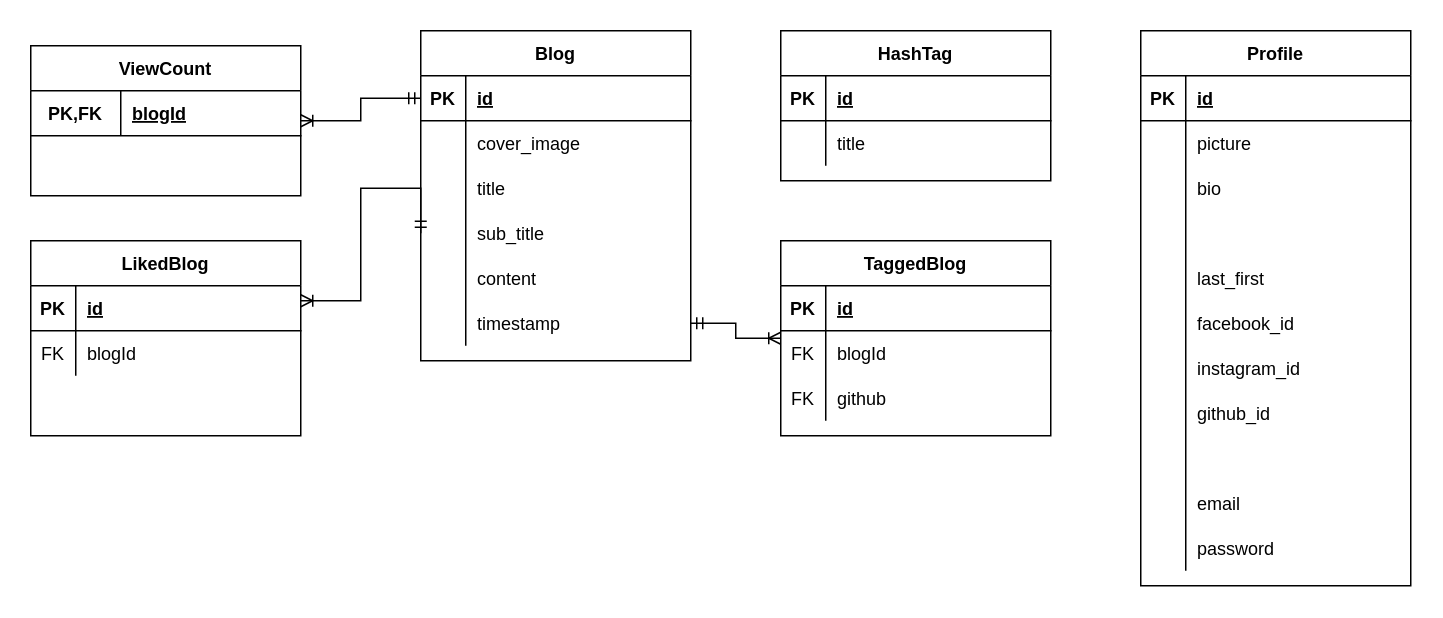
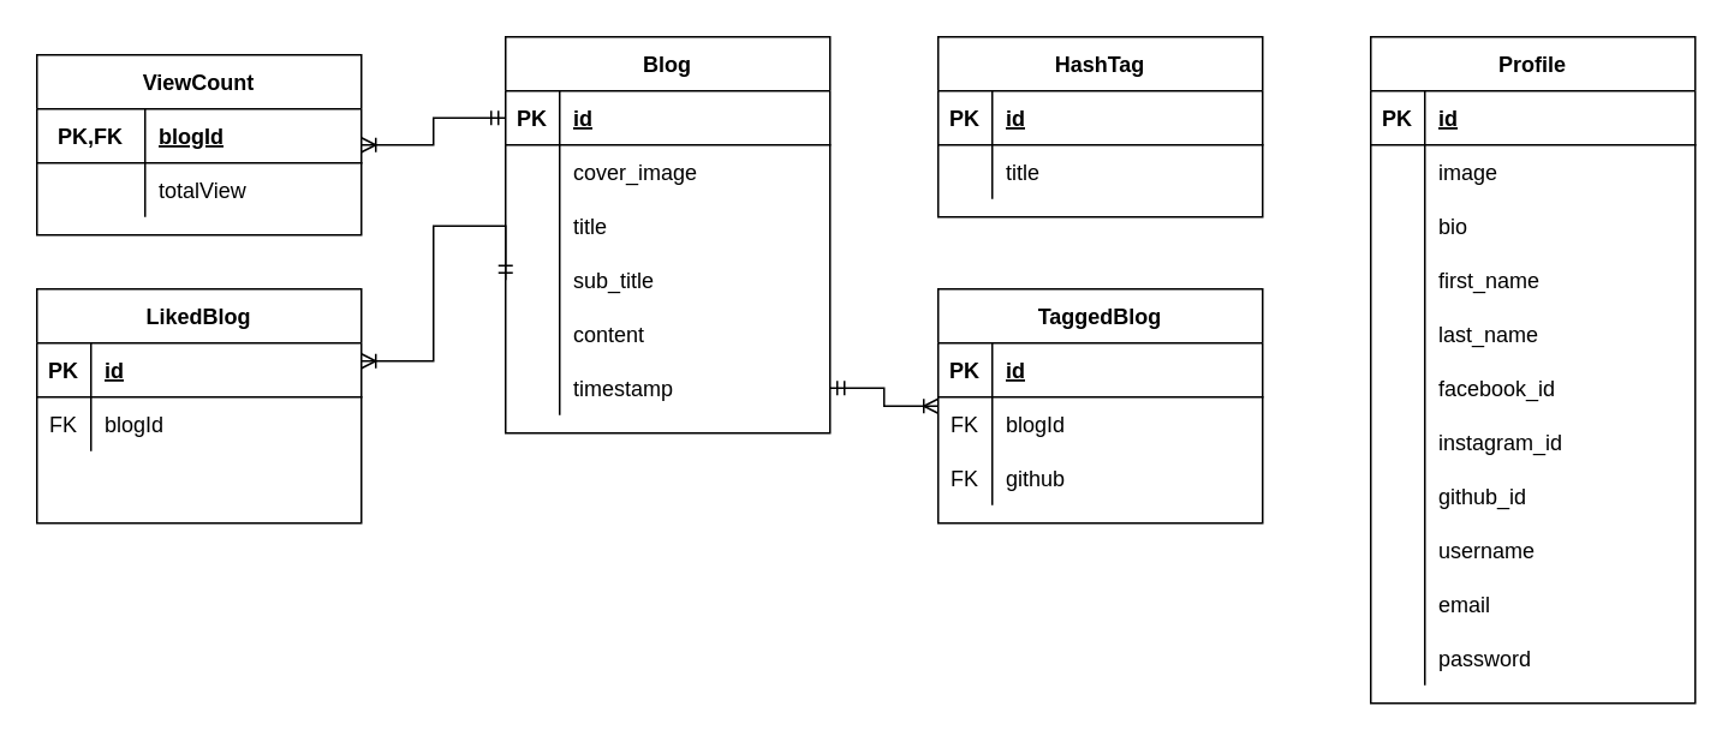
  <mxCell id="0" />
  <mxCell id="1" parent="0" />
  <mxCell id="2" value="Blog" style="shape=table;startSize=30;container=1;collapsible=1;childLayout=tableLayout;fixedRows=1;rowLines=0;fontStyle=1;align=center;resizeLast=1;" vertex="1" parent="1"><mxGeometry x="280" y="20" width="180" height="220" as="geometry" /></mxCell>
  <mxCell id="3" value="" style="shape=partialRectangle;collapsible=0;dropTarget=0;pointerEvents=0;fillColor=none;top=0;left=0;bottom=1;right=0;points=[[0,0.5],[1,0.5]];portConstraint=eastwest;" vertex="1" parent="2"><mxGeometry y="30" width="180" height="30" as="geometry" /></mxCell>
  <mxCell id="4" value="PK" style="shape=partialRectangle;connectable=0;fillColor=none;top=0;left=0;bottom=0;right=0;fontStyle=1;overflow=hidden;" vertex="1" parent="3"><mxGeometry width="30" height="30" as="geometry" /></mxCell>
  <mxCell id="5" value="id" style="shape=partialRectangle;connectable=0;fillColor=none;top=0;left=0;bottom=0;right=0;align=left;spacingLeft=6;fontStyle=5;overflow=hidden;" vertex="1" parent="3"><mxGeometry x="30" width="150" height="30" as="geometry" /></mxCell>
  <mxCell id="6" value="" style="shape=partialRectangle;collapsible=0;dropTarget=0;pointerEvents=0;fillColor=none;top=0;left=0;bottom=0;right=0;points=[[0,0.5],[1,0.5]];portConstraint=eastwest;" vertex="1" parent="2"><mxGeometry y="60" width="180" height="30" as="geometry" /></mxCell>
  <mxCell id="7" value="" style="shape=partialRectangle;connectable=0;fillColor=none;top=0;left=0;bottom=0;right=0;editable=1;overflow=hidden;" vertex="1" parent="6"><mxGeometry width="30" height="30" as="geometry" /></mxCell>
  <mxCell id="8" value="cover_image" style="shape=partialRectangle;connectable=0;fillColor=none;top=0;left=0;bottom=0;right=0;align=left;spacingLeft=6;overflow=hidden;" vertex="1" parent="6"><mxGeometry x="30" width="150" height="30" as="geometry" /></mxCell>
  <mxCell id="9" value="" style="shape=partialRectangle;collapsible=0;dropTarget=0;pointerEvents=0;fillColor=none;top=0;left=0;bottom=0;right=0;points=[[0,0.5],[1,0.5]];portConstraint=eastwest;" vertex="1" parent="2"><mxGeometry y="90" width="180" height="30" as="geometry" /></mxCell>
  <mxCell id="10" value="" style="shape=partialRectangle;connectable=0;fillColor=none;top=0;left=0;bottom=0;right=0;editable=1;overflow=hidden;" vertex="1" parent="9"><mxGeometry width="30" height="30" as="geometry" /></mxCell>
  <mxCell id="11" value="title" style="shape=partialRectangle;connectable=0;fillColor=none;top=0;left=0;bottom=0;right=0;align=left;spacingLeft=6;overflow=hidden;" vertex="1" parent="9"><mxGeometry x="30" width="150" height="30" as="geometry" /></mxCell>
  <mxCell id="12" value="" style="shape=partialRectangle;collapsible=0;dropTarget=0;pointerEvents=0;fillColor=none;top=0;left=0;bottom=0;right=0;points=[[0,0.5],[1,0.5]];portConstraint=eastwest;" vertex="1" parent="2"><mxGeometry y="120" width="180" height="30" as="geometry" /></mxCell>
  <mxCell id="13" value="" style="shape=partialRectangle;connectable=0;fillColor=none;top=0;left=0;bottom=0;right=0;editable=1;overflow=hidden;" vertex="1" parent="12"><mxGeometry width="30" height="30" as="geometry" /></mxCell>
  <mxCell id="14" value="sub_title" style="shape=partialRectangle;connectable=0;fillColor=none;top=0;left=0;bottom=0;right=0;align=left;spacingLeft=6;overflow=hidden;" vertex="1" parent="12"><mxGeometry x="30" width="150" height="30" as="geometry" /></mxCell>
  <mxCell id="15" value="" style="shape=partialRectangle;collapsible=0;dropTarget=0;pointerEvents=0;fillColor=none;top=0;left=0;bottom=0;right=0;points=[[0,0.5],[1,0.5]];portConstraint=eastwest;" vertex="1" parent="2"><mxGeometry y="150" width="180" height="30" as="geometry" /></mxCell>
  <mxCell id="16" value="" style="shape=partialRectangle;connectable=0;fillColor=none;top=0;left=0;bottom=0;right=0;editable=1;overflow=hidden;" vertex="1" parent="15"><mxGeometry width="30" height="30" as="geometry" /></mxCell>
  <mxCell id="17" value="content" style="shape=partialRectangle;connectable=0;fillColor=none;top=0;left=0;bottom=0;right=0;align=left;spacingLeft=6;overflow=hidden;" vertex="1" parent="15"><mxGeometry x="30" width="150" height="30" as="geometry" /></mxCell>
  <mxCell id="18" value="" style="shape=partialRectangle;collapsible=0;dropTarget=0;pointerEvents=0;fillColor=none;top=0;left=0;bottom=0;right=0;points=[[0,0.5],[1,0.5]];portConstraint=eastwest;" vertex="1" parent="2"><mxGeometry y="180" width="180" height="30" as="geometry" /></mxCell>
  <mxCell id="19" value="" style="shape=partialRectangle;connectable=0;fillColor=none;top=0;left=0;bottom=0;right=0;editable=1;overflow=hidden;" vertex="1" parent="18"><mxGeometry width="30" height="30" as="geometry" /></mxCell>
  <mxCell id="20" value="timestamp" style="shape=partialRectangle;connectable=0;fillColor=none;top=0;left=0;bottom=0;right=0;align=left;spacingLeft=6;overflow=hidden;" vertex="1" parent="18"><mxGeometry x="30" width="150" height="30" as="geometry" /></mxCell>
  <mxCell id="21" value="HashTag" style="shape=table;startSize=30;container=1;collapsible=1;childLayout=tableLayout;fixedRows=1;rowLines=0;fontStyle=1;align=center;resizeLast=1;" vertex="1" parent="1"><mxGeometry x="520" y="20" width="180" height="100" as="geometry" /></mxCell>
  <mxCell id="22" value="" style="shape=partialRectangle;collapsible=0;dropTarget=0;pointerEvents=0;fillColor=none;top=0;left=0;bottom=1;right=0;points=[[0,0.5],[1,0.5]];portConstraint=eastwest;" vertex="1" parent="21"><mxGeometry y="30" width="180" height="30" as="geometry" /></mxCell>
  <mxCell id="23" value="PK" style="shape=partialRectangle;connectable=0;fillColor=none;top=0;left=0;bottom=0;right=0;fontStyle=1;overflow=hidden;" vertex="1" parent="22"><mxGeometry width="30" height="30" as="geometry" /></mxCell>
  <mxCell id="24" value="id" style="shape=partialRectangle;connectable=0;fillColor=none;top=0;left=0;bottom=0;right=0;align=left;spacingLeft=6;fontStyle=5;overflow=hidden;" vertex="1" parent="22"><mxGeometry x="30" width="150" height="30" as="geometry" /></mxCell>
  <mxCell id="25" value="" style="shape=partialRectangle;collapsible=0;dropTarget=0;pointerEvents=0;fillColor=none;top=0;left=0;bottom=0;right=0;points=[[0,0.5],[1,0.5]];portConstraint=eastwest;" vertex="1" parent="21"><mxGeometry y="60" width="180" height="30" as="geometry" /></mxCell>
  <mxCell id="26" value="" style="shape=partialRectangle;connectable=0;fillColor=none;top=0;left=0;bottom=0;right=0;editable=1;overflow=hidden;" vertex="1" parent="25"><mxGeometry width="30" height="30" as="geometry" /></mxCell>
  <mxCell id="27" value="title" style="shape=partialRectangle;connectable=0;fillColor=none;top=0;left=0;bottom=0;right=0;align=left;spacingLeft=6;overflow=hidden;" vertex="1" parent="25"><mxGeometry x="30" width="150" height="30" as="geometry" /></mxCell>
  <mxCell id="28" value="TaggedBlog" style="shape=table;startSize=30;container=1;collapsible=1;childLayout=tableLayout;fixedRows=1;rowLines=0;fontStyle=1;align=center;resizeLast=1;" vertex="1" parent="1"><mxGeometry x="520" y="160" width="180" height="130" as="geometry" /></mxCell>
  <mxCell id="29" value="" style="shape=partialRectangle;collapsible=0;dropTarget=0;pointerEvents=0;fillColor=none;top=0;left=0;bottom=1;right=0;points=[[0,0.5],[1,0.5]];portConstraint=eastwest;" vertex="1" parent="28"><mxGeometry y="30" width="180" height="30" as="geometry" /></mxCell>
  <mxCell id="30" value="PK" style="shape=partialRectangle;connectable=0;fillColor=none;top=0;left=0;bottom=0;right=0;fontStyle=1;overflow=hidden;" vertex="1" parent="29"><mxGeometry width="30" height="30" as="geometry" /></mxCell>
  <mxCell id="31" value="id" style="shape=partialRectangle;connectable=0;fillColor=none;top=0;left=0;bottom=0;right=0;align=left;spacingLeft=6;fontStyle=5;overflow=hidden;" vertex="1" parent="29"><mxGeometry x="30" width="150" height="30" as="geometry" /></mxCell>
  <mxCell id="32" value="" style="shape=partialRectangle;collapsible=0;dropTarget=0;pointerEvents=0;fillColor=none;top=0;left=0;bottom=0;right=0;points=[[0,0.5],[1,0.5]];portConstraint=eastwest;" vertex="1" parent="28"><mxGeometry y="60" width="180" height="30" as="geometry" /></mxCell>
  <mxCell id="33" value="FK" style="shape=partialRectangle;connectable=0;fillColor=none;top=0;left=0;bottom=0;right=0;editable=1;overflow=hidden;" vertex="1" parent="32"><mxGeometry width="30" height="30" as="geometry" /></mxCell>
  <mxCell id="34" value="blogId" style="shape=partialRectangle;connectable=0;fillColor=none;top=0;left=0;bottom=0;right=0;align=left;spacingLeft=6;overflow=hidden;" vertex="1" parent="32"><mxGeometry x="30" width="150" height="30" as="geometry" /></mxCell>
  <mxCell id="35" value="" style="shape=partialRectangle;collapsible=0;dropTarget=0;pointerEvents=0;fillColor=none;top=0;left=0;bottom=0;right=0;points=[[0,0.5],[1,0.5]];portConstraint=eastwest;" vertex="1" parent="28"><mxGeometry y="90" width="180" height="30" as="geometry" /></mxCell>
  <mxCell id="36" value="FK" style="shape=partialRectangle;connectable=0;fillColor=none;top=0;left=0;bottom=0;right=0;editable=1;overflow=hidden;" vertex="1" parent="35"><mxGeometry width="30" height="30" as="geometry" /></mxCell>
  <mxCell id="37" value="github" style="shape=partialRectangle;connectable=0;fillColor=none;top=0;left=0;bottom=0;right=0;align=left;spacingLeft=6;overflow=hidden;" vertex="1" parent="35"><mxGeometry x="30" width="150" height="30" as="geometry" /></mxCell>
  <mxCell id="38" value="Profile" style="shape=table;startSize=30;container=1;collapsible=1;childLayout=tableLayout;fixedRows=1;rowLines=0;fontStyle=1;align=center;resizeLast=1;" vertex="1" parent="1"><mxGeometry x="760" y="20" width="180" height="370" as="geometry" /></mxCell>
  <mxCell id="39" value="" style="shape=partialRectangle;collapsible=0;dropTarget=0;pointerEvents=0;fillColor=none;top=0;left=0;bottom=1;right=0;points=[[0,0.5],[1,0.5]];portConstraint=eastwest;" vertex="1" parent="38"><mxGeometry y="30" width="180" height="30" as="geometry" /></mxCell>
  <mxCell id="40" value="PK" style="shape=partialRectangle;connectable=0;fillColor=none;top=0;left=0;bottom=0;right=0;fontStyle=1;overflow=hidden;" vertex="1" parent="39"><mxGeometry width="30" height="30" as="geometry" /></mxCell>
  <mxCell id="41" value="id" style="shape=partialRectangle;connectable=0;fillColor=none;top=0;left=0;bottom=0;right=0;align=left;spacingLeft=6;fontStyle=5;overflow=hidden;" vertex="1" parent="39"><mxGeometry x="30" width="150" height="30" as="geometry" /></mxCell>
  <mxCell id="42" value="" style="shape=partialRectangle;collapsible=0;dropTarget=0;pointerEvents=0;fillColor=none;top=0;left=0;bottom=0;right=0;points=[[0,0.5],[1,0.5]];portConstraint=eastwest;" vertex="1" parent="38"><mxGeometry y="60" width="180" height="30" as="geometry" /></mxCell>
  <mxCell id="43" value="" style="shape=partialRectangle;connectable=0;fillColor=none;top=0;left=0;bottom=0;right=0;editable=1;overflow=hidden;" vertex="1" parent="42"><mxGeometry width="30" height="30" as="geometry" /></mxCell>
- <mxCell id="44" value="picture" style="shape=partialRectangle;connectable=0;fillColor=none;top=0;left=0;bottom=0;right=0;align=left;spacingLeft=6;overflow=hidden;" vertex="1" parent="42"><mxGeometry x="30" width="150" height="30" as="geometry" /></mxCell>
+ <mxCell id="44" value="image" style="shape=partialRectangle;connectable=0;fillColor=none;top=0;left=0;bottom=0;right=0;align=left;spacingLeft=6;overflow=hidden;" vertex="1" parent="42"><mxGeometry x="30" width="150" height="30" as="geometry" /></mxCell>
  <mxCell id="45" value="" style="shape=partialRectangle;collapsible=0;dropTarget=0;pointerEvents=0;fillColor=none;top=0;left=0;bottom=0;right=0;points=[[0,0.5],[1,0.5]];portConstraint=eastwest;" vertex="1" parent="38"><mxGeometry y="90" width="180" height="30" as="geometry" /></mxCell>
  <mxCell id="46" value="" style="shape=partialRectangle;connectable=0;fillColor=none;top=0;left=0;bottom=0;right=0;editable=1;overflow=hidden;" vertex="1" parent="45"><mxGeometry width="30" height="30" as="geometry" /></mxCell>
  <mxCell id="47" value="bio" style="shape=partialRectangle;connectable=0;fillColor=none;top=0;left=0;bottom=0;right=0;align=left;spacingLeft=6;overflow=hidden;" vertex="1" parent="45"><mxGeometry x="30" width="150" height="30" as="geometry" /></mxCell>
  <mxCell id="48" value="" style="shape=partialRectangle;collapsible=0;dropTarget=0;pointerEvents=0;fillColor=none;top=0;left=0;bottom=0;right=0;points=[[0,0.5],[1,0.5]];portConstraint=eastwest;" vertex="1" parent="38"><mxGeometry y="120" width="180" height="30" as="geometry" /></mxCell>
  <mxCell id="49" value="" style="shape=partialRectangle;connectable=0;fillColor=none;top=0;left=0;bottom=0;right=0;editable=1;overflow=hidden;" vertex="1" parent="48"><mxGeometry width="30" height="30" as="geometry" /></mxCell>
+ <mxCell id="50" value="first_name" style="shape=partialRectangle;connectable=0;fillColor=none;top=0;left=0;bottom=0;right=0;align=left;spacingLeft=6;overflow=hidden;" vertex="1" parent="48"><mxGeometry x="30" width="150" height="30" as="geometry" /></mxCell>
  <mxCell id="51" value="" style="shape=partialRectangle;collapsible=0;dropTarget=0;pointerEvents=0;fillColor=none;top=0;left=0;bottom=0;right=0;points=[[0,0.5],[1,0.5]];portConstraint=eastwest;" vertex="1" parent="38"><mxGeometry y="150" width="180" height="30" as="geometry" /></mxCell>
  <mxCell id="52" value="" style="shape=partialRectangle;connectable=0;fillColor=none;top=0;left=0;bottom=0;right=0;editable=1;overflow=hidden;" vertex="1" parent="51"><mxGeometry width="30" height="30" as="geometry" /></mxCell>
- <mxCell id="53" value="last_first" style="shape=partialRectangle;connectable=0;fillColor=none;top=0;left=0;bottom=0;right=0;align=left;spacingLeft=6;overflow=hidden;" vertex="1" parent="51"><mxGeometry x="30" width="150" height="30" as="geometry" /></mxCell>
+ <mxCell id="53" value="last_name" style="shape=partialRectangle;connectable=0;fillColor=none;top=0;left=0;bottom=0;right=0;align=left;spacingLeft=6;overflow=hidden;" vertex="1" parent="51"><mxGeometry x="30" width="150" height="30" as="geometry" /></mxCell>
  <mxCell id="54" value="" style="shape=partialRectangle;collapsible=0;dropTarget=0;pointerEvents=0;fillColor=none;top=0;left=0;bottom=0;right=0;points=[[0,0.5],[1,0.5]];portConstraint=eastwest;" vertex="1" parent="38"><mxGeometry y="180" width="180" height="30" as="geometry" /></mxCell>
  <mxCell id="55" value="" style="shape=partialRectangle;connectable=0;fillColor=none;top=0;left=0;bottom=0;right=0;editable=1;overflow=hidden;" vertex="1" parent="54"><mxGeometry width="30" height="30" as="geometry" /></mxCell>
  <mxCell id="56" value="facebook_id" style="shape=partialRectangle;connectable=0;fillColor=none;top=0;left=0;bottom=0;right=0;align=left;spacingLeft=6;overflow=hidden;" vertex="1" parent="54"><mxGeometry x="30" width="150" height="30" as="geometry" /></mxCell>
  <mxCell id="57" value="" style="shape=partialRectangle;collapsible=0;dropTarget=0;pointerEvents=0;fillColor=none;top=0;left=0;bottom=0;right=0;points=[[0,0.5],[1,0.5]];portConstraint=eastwest;" vertex="1" parent="38"><mxGeometry y="210" width="180" height="30" as="geometry" /></mxCell>
  <mxCell id="58" value="" style="shape=partialRectangle;connectable=0;fillColor=none;top=0;left=0;bottom=0;right=0;editable=1;overflow=hidden;" vertex="1" parent="57"><mxGeometry width="30" height="30" as="geometry" /></mxCell>
  <mxCell id="59" value="instagram_id" style="shape=partialRectangle;connectable=0;fillColor=none;top=0;left=0;bottom=0;right=0;align=left;spacingLeft=6;overflow=hidden;" vertex="1" parent="57"><mxGeometry x="30" width="150" height="30" as="geometry" /></mxCell>
  <mxCell id="60" value="" style="shape=partialRectangle;collapsible=0;dropTarget=0;pointerEvents=0;fillColor=none;top=0;left=0;bottom=0;right=0;points=[[0,0.5],[1,0.5]];portConstraint=eastwest;" vertex="1" parent="38"><mxGeometry y="240" width="180" height="30" as="geometry" /></mxCell>
  <mxCell id="61" value="" style="shape=partialRectangle;connectable=0;fillColor=none;top=0;left=0;bottom=0;right=0;editable=1;overflow=hidden;" vertex="1" parent="60"><mxGeometry width="30" height="30" as="geometry" /></mxCell>
  <mxCell id="62" value="github_id" style="shape=partialRectangle;connectable=0;fillColor=none;top=0;left=0;bottom=0;right=0;align=left;spacingLeft=6;overflow=hidden;" vertex="1" parent="60"><mxGeometry x="30" width="150" height="30" as="geometry" /></mxCell>
  <mxCell id="63" value="" style="shape=partialRectangle;collapsible=0;dropTarget=0;pointerEvents=0;fillColor=none;top=0;left=0;bottom=0;right=0;points=[[0,0.5],[1,0.5]];portConstraint=eastwest;" vertex="1" parent="38"><mxGeometry y="270" width="180" height="30" as="geometry" /></mxCell>
  <mxCell id="64" value="" style="shape=partialRectangle;connectable=0;fillColor=none;top=0;left=0;bottom=0;right=0;editable=1;overflow=hidden;" vertex="1" parent="63"><mxGeometry width="30" height="30" as="geometry" /></mxCell>
+ <mxCell id="65" value="username" style="shape=partialRectangle;connectable=0;fillColor=none;top=0;left=0;bottom=0;right=0;align=left;spacingLeft=6;overflow=hidden;" vertex="1" parent="63"><mxGeometry x="30" width="150" height="30" as="geometry" /></mxCell>
  <mxCell id="66" value="" style="shape=partialRectangle;collapsible=0;dropTarget=0;pointerEvents=0;fillColor=none;top=0;left=0;bottom=0;right=0;points=[[0,0.5],[1,0.5]];portConstraint=eastwest;" vertex="1" parent="38"><mxGeometry y="300" width="180" height="30" as="geometry" /></mxCell>
  <mxCell id="67" value="" style="shape=partialRectangle;connectable=0;fillColor=none;top=0;left=0;bottom=0;right=0;editable=1;overflow=hidden;" vertex="1" parent="66"><mxGeometry width="30" height="30" as="geometry" /></mxCell>
  <mxCell id="68" value="email" style="shape=partialRectangle;connectable=0;fillColor=none;top=0;left=0;bottom=0;right=0;align=left;spacingLeft=6;overflow=hidden;" vertex="1" parent="66"><mxGeometry x="30" width="150" height="30" as="geometry" /></mxCell>
  <mxCell id="69" value="" style="shape=partialRectangle;collapsible=0;dropTarget=0;pointerEvents=0;fillColor=none;top=0;left=0;bottom=0;right=0;points=[[0,0.5],[1,0.5]];portConstraint=eastwest;" vertex="1" parent="38"><mxGeometry y="330" width="180" height="30" as="geometry" /></mxCell>
  <mxCell id="70" value="" style="shape=partialRectangle;connectable=0;fillColor=none;top=0;left=0;bottom=0;right=0;editable=1;overflow=hidden;" vertex="1" parent="69"><mxGeometry width="30" height="30" as="geometry" /></mxCell>
  <mxCell id="71" value="password" style="shape=partialRectangle;connectable=0;fillColor=none;top=0;left=0;bottom=0;right=0;align=left;spacingLeft=6;overflow=hidden;" vertex="1" parent="69"><mxGeometry x="30" width="150" height="30" as="geometry" /></mxCell>
  <mxCell id="72" style="edgeStyle=orthogonalEdgeStyle;rounded=0;orthogonalLoop=1;jettySize=auto;html=1;exitX=1;exitY=0.5;exitDx=0;exitDy=0;endArrow=ERoneToMany;endFill=0;startArrow=ERmandOne;startFill=0;" edge="1" parent="1" source="18" target="28"><mxGeometry relative="1" as="geometry" /></mxCell>
  <mxCell id="73" value="LikedBlog" style="shape=table;startSize=30;container=1;collapsible=1;childLayout=tableLayout;fixedRows=1;rowLines=0;fontStyle=1;align=center;resizeLast=1;" vertex="1" parent="1"><mxGeometry x="20" y="160" width="180" height="130" as="geometry" /></mxCell>
  <mxCell id="74" value="" style="shape=partialRectangle;collapsible=0;dropTarget=0;pointerEvents=0;fillColor=none;top=0;left=0;bottom=1;right=0;points=[[0,0.5],[1,0.5]];portConstraint=eastwest;" vertex="1" parent="73"><mxGeometry y="30" width="180" height="30" as="geometry" /></mxCell>
  <mxCell id="75" value="PK" style="shape=partialRectangle;connectable=0;fillColor=none;top=0;left=0;bottom=0;right=0;fontStyle=1;overflow=hidden;" vertex="1" parent="74"><mxGeometry width="30" height="30" as="geometry" /></mxCell>
  <mxCell id="76" value="id" style="shape=partialRectangle;connectable=0;fillColor=none;top=0;left=0;bottom=0;right=0;align=left;spacingLeft=6;fontStyle=5;overflow=hidden;" vertex="1" parent="74"><mxGeometry x="30" width="150" height="30" as="geometry" /></mxCell>
  <mxCell id="77" value="" style="shape=partialRectangle;collapsible=0;dropTarget=0;pointerEvents=0;fillColor=none;top=0;left=0;bottom=0;right=0;points=[[0,0.5],[1,0.5]];portConstraint=eastwest;" vertex="1" parent="73"><mxGeometry y="60" width="180" height="30" as="geometry" /></mxCell>
  <mxCell id="78" value="FK" style="shape=partialRectangle;connectable=0;fillColor=none;top=0;left=0;bottom=0;right=0;editable=1;overflow=hidden;" vertex="1" parent="77"><mxGeometry width="30" height="30" as="geometry" /></mxCell>
  <mxCell id="79" value="blogId" style="shape=partialRectangle;connectable=0;fillColor=none;top=0;left=0;bottom=0;right=0;align=left;spacingLeft=6;overflow=hidden;" vertex="1" parent="77"><mxGeometry x="30" width="150" height="30" as="geometry" /></mxCell>
  <mxCell id="80" value="" style="shape=partialRectangle;collapsible=0;dropTarget=0;pointerEvents=0;fillColor=none;top=0;left=0;bottom=0;right=0;points=[[0,0.5],[1,0.5]];portConstraint=eastwest;" vertex="1" parent="73"><mxGeometry y="90" width="180" height="30" as="geometry" /></mxCell>
  <mxCell id="81" value="" style="shape=partialRectangle;connectable=0;fillColor=none;top=0;left=0;bottom=0;right=0;editable=1;overflow=hidden;" vertex="1" parent="80"><mxGeometry width="30" height="30" as="geometry" /></mxCell>
  <mxCell id="82" value="ViewCount" style="shape=table;startSize=30;container=1;collapsible=1;childLayout=tableLayout;fixedRows=1;rowLines=0;fontStyle=1;align=center;resizeLast=1;" vertex="1" parent="1"><mxGeometry x="20" y="30" width="180" height="100" as="geometry" /></mxCell>
  <mxCell id="83" value="" style="shape=partialRectangle;collapsible=0;dropTarget=0;pointerEvents=0;fillColor=none;top=0;left=0;bottom=1;right=0;points=[[0,0.5],[1,0.5]];portConstraint=eastwest;" vertex="1" parent="82"><mxGeometry y="30" width="180" height="30" as="geometry" /></mxCell>
  <mxCell id="84" value="PK,FK" style="shape=partialRectangle;connectable=0;fillColor=none;top=0;left=0;bottom=0;right=0;fontStyle=1;overflow=hidden;" vertex="1" parent="83"><mxGeometry width="60" height="30" as="geometry" /></mxCell>
  <mxCell id="85" value="blogId" style="shape=partialRectangle;connectable=0;fillColor=none;top=0;left=0;bottom=0;right=0;align=left;spacingLeft=6;fontStyle=5;overflow=hidden;" vertex="1" parent="83"><mxGeometry x="60" width="120" height="30" as="geometry" /></mxCell>
  <mxCell id="86" value="" style="shape=partialRectangle;collapsible=0;dropTarget=0;pointerEvents=0;fillColor=none;top=0;left=0;bottom=0;right=0;points=[[0,0.5],[1,0.5]];portConstraint=eastwest;" vertex="1" parent="82"><mxGeometry y="60" width="180" height="30" as="geometry" /></mxCell>
  <mxCell id="87" value="" style="shape=partialRectangle;connectable=0;fillColor=none;top=0;left=0;bottom=0;right=0;editable=1;overflow=hidden;" vertex="1" parent="86"><mxGeometry width="60" height="30" as="geometry" /></mxCell>
+ <mxCell id="88" value="totalView" style="shape=partialRectangle;connectable=0;fillColor=none;top=0;left=0;bottom=0;right=0;align=left;spacingLeft=6;overflow=hidden;" vertex="1" parent="86"><mxGeometry x="60" width="120" height="30" as="geometry" /></mxCell>
  <mxCell id="89" style="edgeStyle=orthogonalEdgeStyle;rounded=0;orthogonalLoop=1;jettySize=auto;html=1;exitX=0;exitY=0.5;exitDx=0;exitDy=0;startArrow=ERmandOne;startFill=0;endArrow=ERoneToMany;endFill=0;" edge="1" parent="1" source="3" target="82"><mxGeometry relative="1" as="geometry" /></mxCell>
  <mxCell id="90" style="edgeStyle=orthogonalEdgeStyle;rounded=0;orthogonalLoop=1;jettySize=auto;html=1;exitX=0;exitY=0.5;exitDx=0;exitDy=0;startArrow=ERmandOne;startFill=0;endArrow=ERoneToMany;endFill=0;" edge="1" parent="1" source="12" target="73"><mxGeometry relative="1" as="geometry"><Array as="points"><mxPoint x="240" y="125" /><mxPoint x="240" y="200" /></Array></mxGeometry></mxCell>
